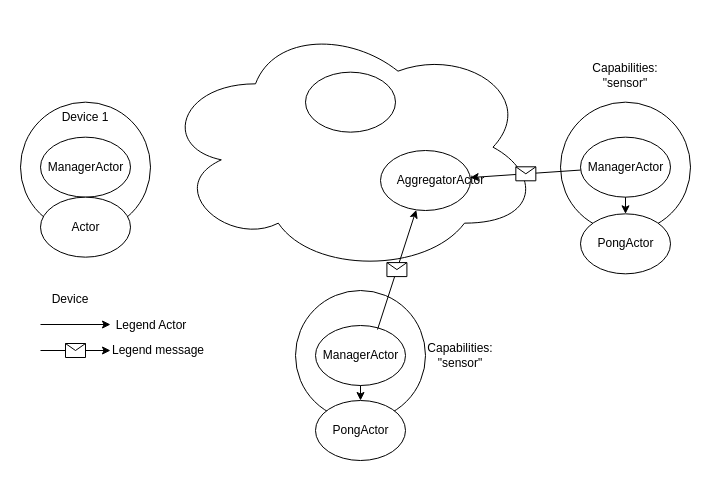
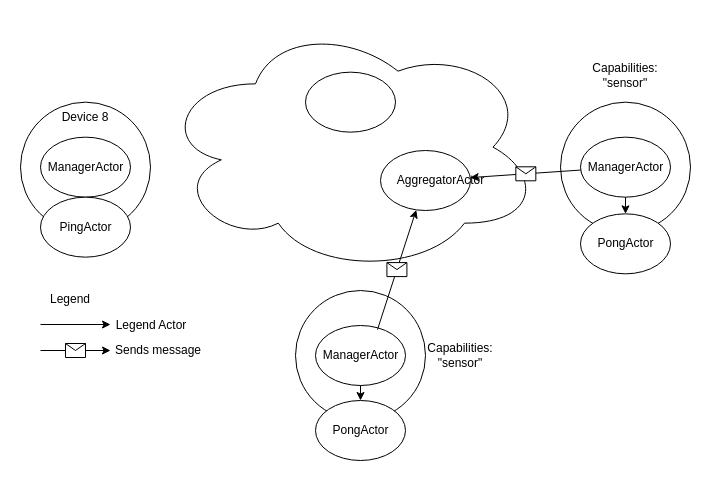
  <mxCell id="0" />
  <mxCell id="1" parent="0" />
  <mxCell id="2" value="" style="ellipse;shape=cloud;whiteSpace=wrap;html=1;" parent="1" vertex="1"><mxGeometry x="160" y="20" width="380" height="253.33" as="geometry" /></mxCell>
  <mxCell id="3" value="" style="group" parent="1" vertex="1" connectable="0"><mxGeometry x="305" y="71.66" width="90" height="60" as="geometry" /></mxCell>
  <mxCell id="4" value="" style="ellipse;whiteSpace=wrap;html=1;" parent="3" vertex="1"><mxGeometry width="90" height="60" as="geometry" /></mxCell>
  <mxCell id="5" value="" style="ellipse;whiteSpace=wrap;html=1;aspect=fixed;" parent="1" vertex="1"><mxGeometry x="20" y="101.66" width="130" height="130" as="geometry" /></mxCell>
  <mxCell id="6" value="" style="group" parent="1" vertex="1" connectable="0"><mxGeometry x="40" y="136.66" width="90" height="60" as="geometry" /></mxCell>
  <mxCell id="7" value="" style="ellipse;whiteSpace=wrap;html=1;" parent="6" vertex="1"><mxGeometry width="90" height="60" as="geometry" /></mxCell>
  <mxCell id="8" value="ManagerActor" style="text;html=1;strokeColor=none;fillColor=none;align=center;verticalAlign=middle;whiteSpace=wrap;rounded=0;" parent="6" vertex="1"><mxGeometry x="22.5" y="18.75" width="45" height="22.5" as="geometry" /></mxCell>
  <mxCell id="9" value="" style="ellipse;whiteSpace=wrap;html=1;aspect=fixed;" parent="1" vertex="1"><mxGeometry x="295" y="290" width="130" height="130" as="geometry" /></mxCell>
  <mxCell id="10" value="" style="group" parent="1" vertex="1" connectable="0"><mxGeometry x="315" y="325" width="90" height="60" as="geometry" /></mxCell>
  <mxCell id="11" value="" style="ellipse;whiteSpace=wrap;html=1;" parent="10" vertex="1"><mxGeometry width="90" height="60" as="geometry" /></mxCell>
  <mxCell id="12" value="ManagerActor" style="text;html=1;strokeColor=none;fillColor=none;align=center;verticalAlign=middle;whiteSpace=wrap;rounded=0;" parent="10" vertex="1"><mxGeometry x="22.5" y="18.75" width="45" height="22.5" as="geometry" /></mxCell>
  <mxCell id="13" value="" style="ellipse;whiteSpace=wrap;html=1;aspect=fixed;" parent="1" vertex="1"><mxGeometry x="560" y="101.66" width="130" height="130" as="geometry" /></mxCell>
  <mxCell id="14" value="" style="group" parent="1" vertex="1" connectable="0"><mxGeometry x="580" y="136.66" width="90" height="60" as="geometry" /></mxCell>
  <mxCell id="15" value="" style="ellipse;whiteSpace=wrap;html=1;" parent="14" vertex="1"><mxGeometry width="90" height="60" as="geometry" /></mxCell>
  <mxCell id="16" value="ManagerActor" style="text;html=1;strokeColor=none;fillColor=none;align=center;verticalAlign=middle;whiteSpace=wrap;rounded=0;" parent="14" vertex="1"><mxGeometry x="22.5" y="18.75" width="45" height="22.5" as="geometry" /></mxCell>
  <mxCell id="17" value="Capabilities: &quot;sensor&quot;" style="text;html=1;strokeColor=none;fillColor=none;align=center;verticalAlign=middle;whiteSpace=wrap;rounded=0;" parent="1" vertex="1"><mxGeometry x="430" y="340" width="60" height="30" as="geometry" /></mxCell>
  <mxCell id="18" value="Capabilities: &quot;sensor&quot;" style="text;html=1;strokeColor=none;fillColor=none;align=center;verticalAlign=middle;whiteSpace=wrap;rounded=0;" parent="1" vertex="1"><mxGeometry x="595" y="60" width="60" height="30" as="geometry" /></mxCell>
- <mxCell id="19" value="Device 1" style="text;html=1;strokeColor=none;fillColor=none;align=center;verticalAlign=middle;whiteSpace=wrap;rounded=0;" parent="1" vertex="1"><mxGeometry x="55" y="101.66" width="60" height="30" as="geometry" /></mxCell>
+ <mxCell id="19" value="Device 8" style="text;html=1;strokeColor=none;fillColor=none;align=center;verticalAlign=middle;whiteSpace=wrap;rounded=0;" parent="1" vertex="1"><mxGeometry x="55" y="101.66" width="60" height="30" as="geometry" /></mxCell>
  <mxCell id="20" value="" style="group" parent="1" vertex="1" connectable="0"><mxGeometry x="40" y="196.66" width="90" height="60" as="geometry" /></mxCell>
  <mxCell id="21" value="" style="ellipse;whiteSpace=wrap;html=1;" parent="20" vertex="1"><mxGeometry width="90" height="60" as="geometry" /></mxCell>
  <mxCell id="22" value="" style="group" parent="20" vertex="1" connectable="0"><mxGeometry width="90" height="60" as="geometry" /></mxCell>
- <mxCell id="23" value="Actor" style="text;html=1;strokeColor=none;fillColor=none;align=center;verticalAlign=middle;whiteSpace=wrap;rounded=0;" parent="22" vertex="1"><mxGeometry x="22.5" y="18.75" width="45" height="22.5" as="geometry" /></mxCell>
+ <mxCell id="23" value="PingActor" style="text;html=1;strokeColor=none;fillColor=none;align=center;verticalAlign=middle;whiteSpace=wrap;rounded=0;" parent="22" vertex="1"><mxGeometry x="22.5" y="18.75" width="45" height="22.5" as="geometry" /></mxCell>
  <mxCell id="24" value="" style="group" parent="1" vertex="1" connectable="0"><mxGeometry x="380" y="150" width="90" height="60" as="geometry" /></mxCell>
  <mxCell id="25" value="" style="ellipse;whiteSpace=wrap;html=1;" parent="24" vertex="1"><mxGeometry width="90" height="60" as="geometry" /></mxCell>
  <mxCell id="26" value="" style="group" parent="24" vertex="1" connectable="0"><mxGeometry width="90" height="60" as="geometry" /></mxCell>
  <mxCell id="27" value="AggregatorActor" style="text;html=1;strokeColor=none;fillColor=none;align=center;verticalAlign=middle;whiteSpace=wrap;rounded=0;" parent="26" vertex="1"><mxGeometry x="37.5" y="18.75" width="45" height="22.5" as="geometry" /></mxCell>
  <mxCell id="28" value="" style="group" vertex="1" connectable="0" parent="1"><mxGeometry x="315" y="400" width="90" height="60" as="geometry" /></mxCell>
  <mxCell id="29" value="" style="ellipse;whiteSpace=wrap;html=1;" vertex="1" parent="28"><mxGeometry width="90" height="60" as="geometry" /></mxCell>
  <mxCell id="30" value="" style="group" vertex="1" connectable="0" parent="28"><mxGeometry width="90" height="60" as="geometry" /></mxCell>
  <mxCell id="31" value="PongActor" style="text;html=1;strokeColor=none;fillColor=none;align=center;verticalAlign=middle;whiteSpace=wrap;rounded=0;" vertex="1" parent="30"><mxGeometry x="22.5" y="18.75" width="45" height="22.5" as="geometry" /></mxCell>
  <mxCell id="32" value="" style="group" vertex="1" connectable="0" parent="1"><mxGeometry x="580" y="213.33" width="90" height="60" as="geometry" /></mxCell>
  <mxCell id="33" value="" style="ellipse;whiteSpace=wrap;html=1;" vertex="1" parent="32"><mxGeometry width="90" height="60" as="geometry" /></mxCell>
  <mxCell id="34" value="" style="group" vertex="1" connectable="0" parent="32"><mxGeometry width="90" height="60" as="geometry" /></mxCell>
  <mxCell id="35" value="PongActor" style="text;html=1;strokeColor=none;fillColor=none;align=center;verticalAlign=middle;whiteSpace=wrap;rounded=0;" vertex="1" parent="34"><mxGeometry x="22.5" y="18.75" width="45" height="22.5" as="geometry" /></mxCell>
  <mxCell id="36" value="" style="endArrow=classic;html=1;" edge="1" parent="1" source="11" target="29"><mxGeometry width="50" height="50" relative="1" as="geometry"><mxPoint x="580" y="440" as="sourcePoint" /><mxPoint x="630" y="390" as="targetPoint" /></mxGeometry></mxCell>
  <mxCell id="37" value="" style="endArrow=classic;html=1;" edge="1" parent="1" source="15" target="33"><mxGeometry width="50" height="50" relative="1" as="geometry"><mxPoint x="590" y="420" as="sourcePoint" /><mxPoint x="640" y="370" as="targetPoint" /></mxGeometry></mxCell>
  <mxCell id="38" value="" style="endArrow=classic;html=1;" edge="1" parent="1" source="15" target="25"><mxGeometry relative="1" as="geometry"><mxPoint x="670" y="400" as="sourcePoint" /><mxPoint x="770" y="400" as="targetPoint" /></mxGeometry></mxCell>
  <mxCell id="39" value="" style="shape=message;html=1;outlineConnect=0;" vertex="1" parent="38"><mxGeometry width="20" height="14" relative="1" as="geometry"><mxPoint x="-10" y="-7" as="offset" /></mxGeometry></mxCell>
  <mxCell id="40" value="" style="endArrow=classic;html=1;exitX=0.689;exitY=0.067;exitDx=0;exitDy=0;exitPerimeter=0;" edge="1" parent="1" source="11" target="25"><mxGeometry relative="1" as="geometry"><mxPoint x="430" y="300" as="sourcePoint" /><mxPoint x="530" y="300" as="targetPoint" /></mxGeometry></mxCell>
  <mxCell id="41" value="" style="shape=message;html=1;outlineConnect=0;" vertex="1" parent="40"><mxGeometry width="20" height="14" relative="1" as="geometry"><mxPoint x="-10" y="-7" as="offset" /></mxGeometry></mxCell>
- <mxCell id="42" value="Device" style="text;html=1;strokeColor=none;fillColor=none;align=center;verticalAlign=middle;whiteSpace=wrap;rounded=0;" vertex="1" parent="1"><mxGeometry x="40" y="284" width="60" height="30" as="geometry" /></mxCell>
+ <mxCell id="42" value="Legend" style="text;html=1;strokeColor=none;fillColor=none;align=center;verticalAlign=middle;whiteSpace=wrap;rounded=0;" vertex="1" parent="1"><mxGeometry x="40" y="284" width="60" height="30" as="geometry" /></mxCell>
  <mxCell id="43" value="" style="endArrow=classic;html=1;" edge="1" parent="1"><mxGeometry width="50" height="50" relative="1" as="geometry"><mxPoint x="40" y="324" as="sourcePoint" /><mxPoint x="110" y="324" as="targetPoint" /></mxGeometry></mxCell>
  <mxCell id="44" value="Legend Actor" style="text;html=1;strokeColor=none;fillColor=none;align=center;verticalAlign=middle;whiteSpace=wrap;rounded=0;" vertex="1" parent="1"><mxGeometry x="90" y="310" width="122" height="30" as="geometry" /></mxCell>
  <mxCell id="45" value="" style="endArrow=classic;html=1;" edge="1" parent="1"><mxGeometry relative="1" as="geometry"><mxPoint x="40" y="350" as="sourcePoint" /><mxPoint x="110" y="350" as="targetPoint" /></mxGeometry></mxCell>
  <mxCell id="46" value="" style="shape=message;html=1;outlineConnect=0;" vertex="1" parent="45"><mxGeometry width="20" height="14" relative="1" as="geometry"><mxPoint x="-10" y="-7" as="offset" /></mxGeometry></mxCell>
- <mxCell id="47" value="Legend message" style="text;html=1;strokeColor=none;fillColor=none;align=center;verticalAlign=middle;whiteSpace=wrap;rounded=0;" vertex="1" parent="1"><mxGeometry x="103" y="335" width="110" height="30" as="geometry" /></mxCell>
+ <mxCell id="47" value="Sends message" style="text;html=1;strokeColor=none;fillColor=none;align=center;verticalAlign=middle;whiteSpace=wrap;rounded=0;" vertex="1" parent="1"><mxGeometry x="103" y="335" width="110" height="30" as="geometry" /></mxCell>
